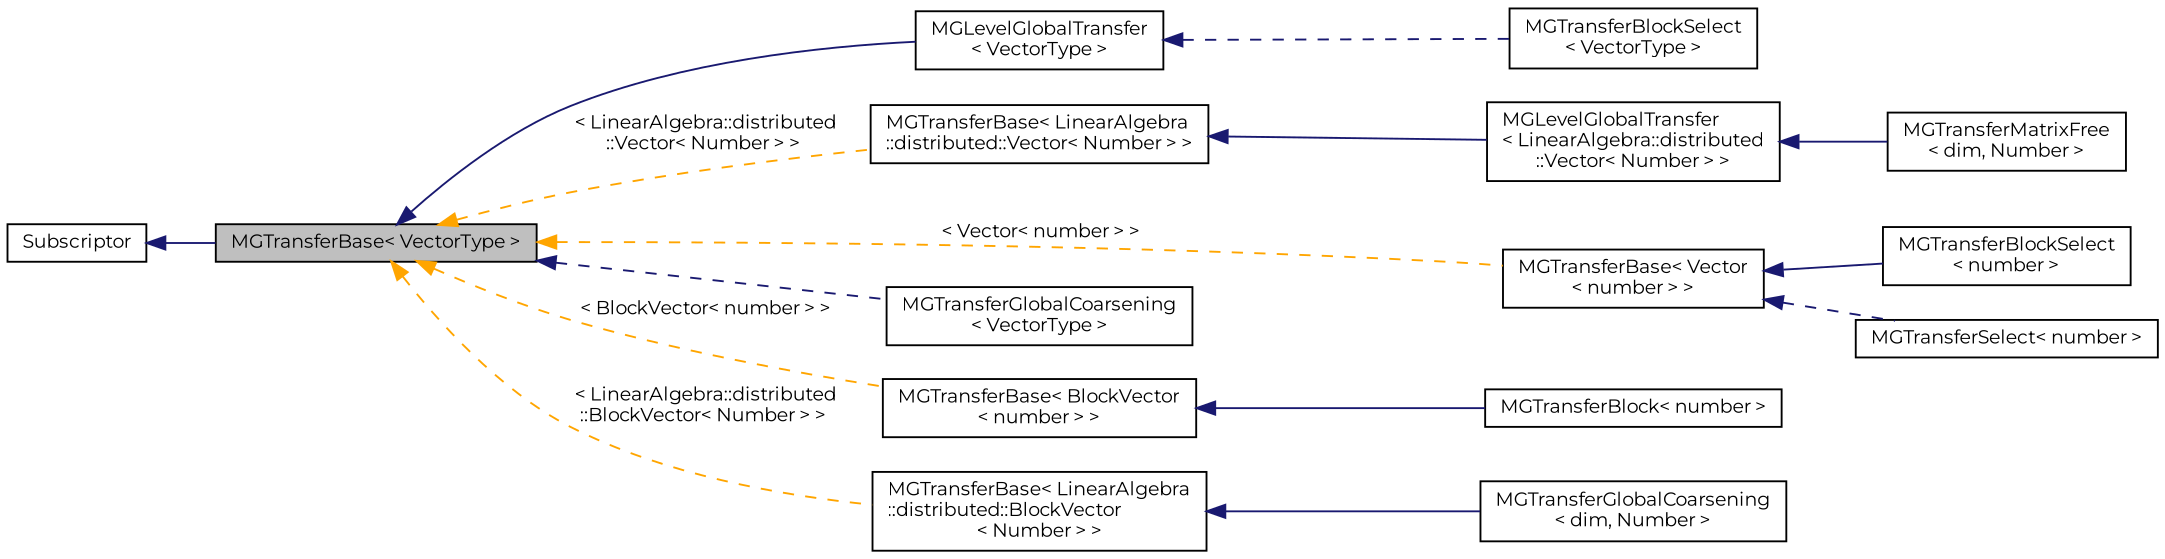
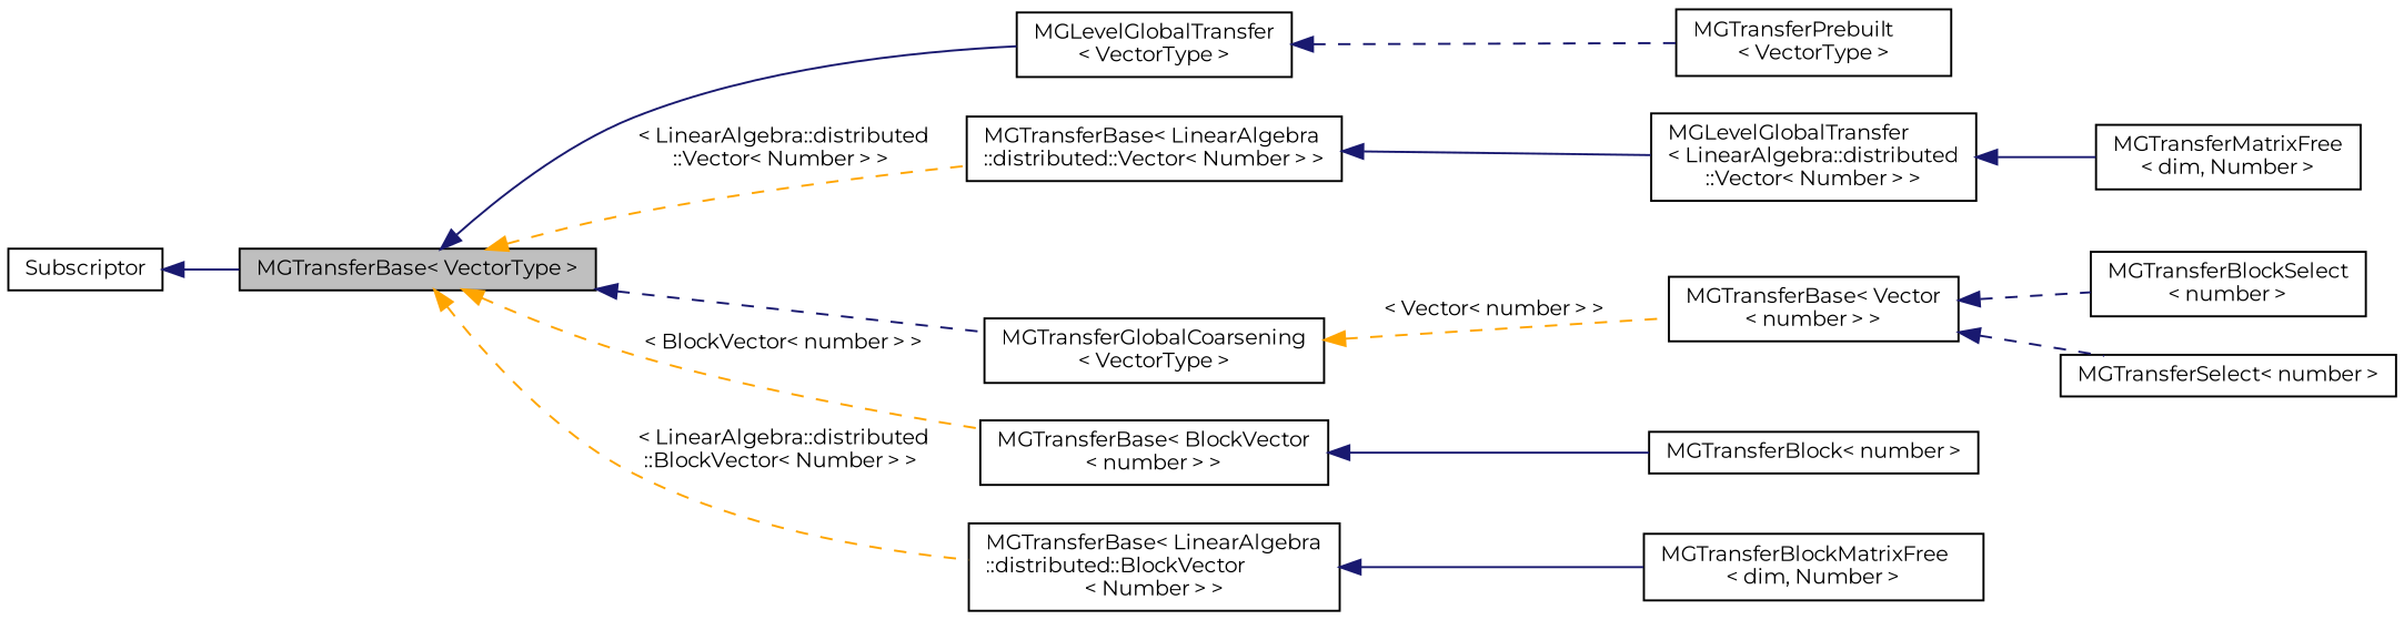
  digraph {
    fontname=Montserrat
    rankdir=LR
    node [color=black fillcolor=white fontname=Montserrat fontsize=10 shape=record style=filled]
    edge [color=midnightblue dir=back fontname=Montserrat fontsize=10 labelfontname=Helvetica labelfontsize=10 style=solid]
    n1 [fillcolor=grey75 fontcolor=black height=0.2 label="MGTransferBase\< VectorType \>" width=0.4]
    n2 [height=0.2 label="MGLevelGlobalTransfer\l\< VectorType \>" width=0.4]
    n3 [height=0.2 label="MGTransferGlobalCoarsening\l\< VectorType \>" width=0.4]
    n4 [height=0.2 label="MGTransferBase\< LinearAlgebra\l::distributed::Vector\< Number \> \>" width=0.4]
    n5 [height=0.2 label="MGTransferBase\< BlockVector\l\< number \> \>" width=0.4]
    n6 [height=0.2 label="MGTransferBase\< LinearAlgebra\l::distributed::BlockVector\l\< Number \> \>" width=0.4]
    n7 [height=0.2 label="MGTransferBase\< Vector\l\< number \> \>" width=0.4]
-   n8 [height=0.2 label="MGTransferBlockSelect\l\< VectorType \>" width=0.4]
+   n8 [height=0.2 label="MGTransferPrebuilt\l\< VectorType \>" width=0.4]
    n9 [height=0.2 label="MGLevelGlobalTransfer\l\< LinearAlgebra::distributed\l::Vector\< Number \> \>" width=0.4]
    n10 [height=0.2 label="MGTransferBlock\< number \>" width=0.4]
-   n11 [height=0.2 label="MGTransferGlobalCoarsening\l\< dim, Number \>" width=0.4]
+   n11 [height=0.2 label="MGTransferBlockMatrixFree\l\< dim, Number \>" width=0.4]
    n12 [height=0.2 label="MGTransferBlockSelect\l\< number \>" width=0.4]
    n13 [height=0.2 label="MGTransferSelect\< number \>" width=0.4]
    n14 [height=0.2 label=Subscriptor width=0.4]
    n15 [height=0.2 label="MGTransferMatrixFree\l\< dim, Number \>" width=0.4]
    n1 -> n2
    n1 -> n3 [style=dashed]
    n1 -> n4 [color=orange label=" \< LinearAlgebra::distributed\l::Vector\< Number \> \>" style=dashed]
    n1 -> n5 [color=orange label=" \< BlockVector\< number \> \>" style=dashed]
    n1 -> n6 [color=orange label=" \< LinearAlgebra::distributed\l::BlockVector\< Number \> \>" style=dashed]
-   n1 -> n7 [color=orange label=" \< Vector\< number \> \>" style=dashed]
+   n3 -> n7 [color=orange label=" \< Vector\< number \> \>" style=dashed]
    n2 -> n8 [style=dashed]
    n4 -> n9
    n5 -> n10
    n6 -> n11
-   n7 -> n12
+   n7 -> n12 [style=dashed]
    n7 -> n13 [style=dashed]
    n9 -> n15
    n14 -> n1
  }
